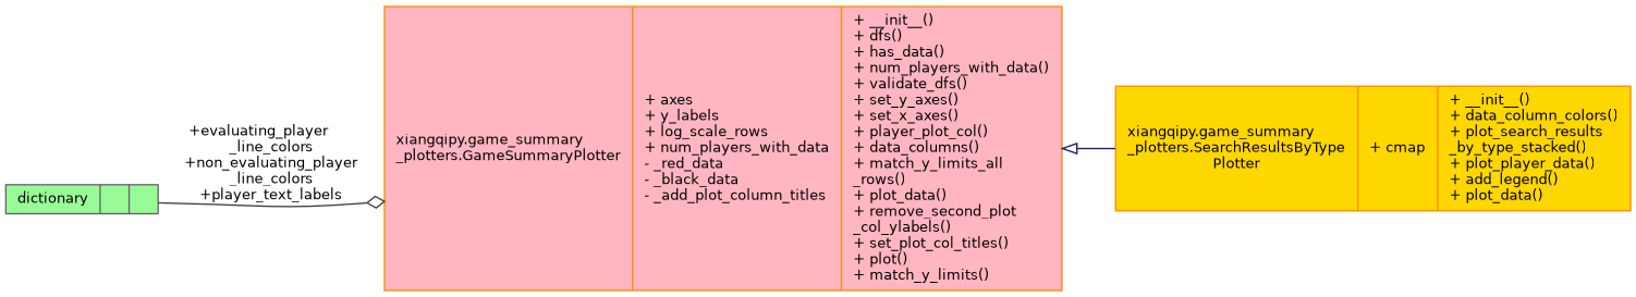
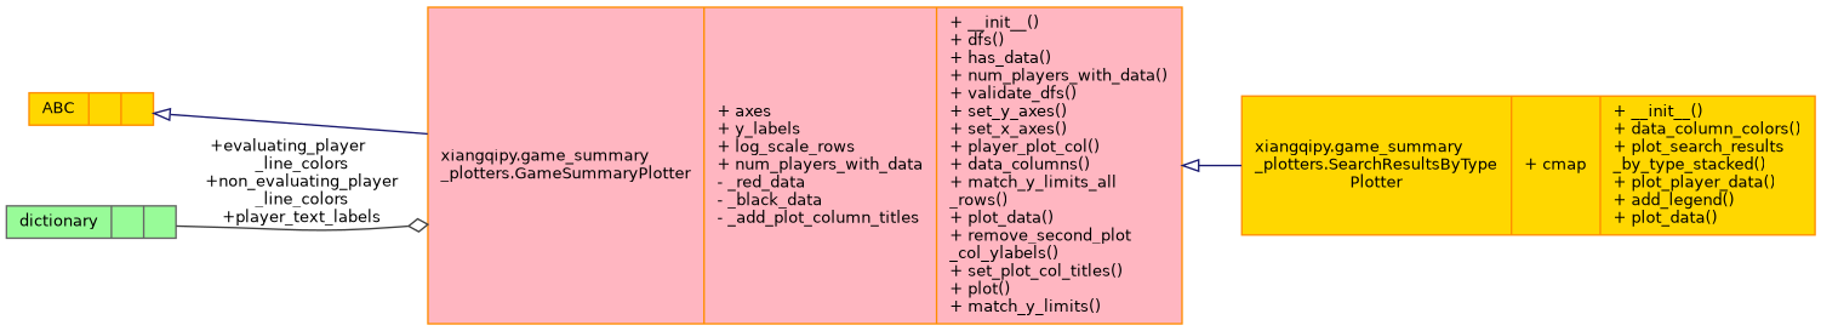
  digraph {
    rankdir=LR
    node [color=darkorange fillcolor=gold fontname=Helvetica fontsize=10 shape=record style=filled]
    edge [arrowtail=onormal color=midnightblue dir=back fontname=Helvetica fontsize=10 labelfontname=Helvetica labelfontsize=10 style=solid]
    n1 [fontcolor=black height=0.2 label="{xiangqipy.game_summary\l_plotters.SearchResultsByType\lPlotter\n|+ cmap\l|+ __init__()\l+ data_column_colors()\l+ plot_search_results\l_by_type_stacked()\l+ plot_player_data()\l+ add_legend()\l+ plot_data()\l}" width=0.4]
    n2 [fillcolor=lightpink height=0.2 label="{xiangqipy.game_summary\l_plotters.GameSummaryPlotter\n|+ axes\l+ y_labels\l+ log_scale_rows\l+ num_players_with_data\l- _red_data\l- _black_data\l- _add_plot_column_titles\l|+ __init__()\l+ dfs()\l+ has_data()\l+ num_players_with_data()\l+ validate_dfs()\l+ set_y_axes()\l+ set_x_axes()\l+ player_plot_col()\l+ data_columns()\l+ match_y_limits_all\l_rows()\l+ plot_data()\l+ remove_second_plot\l_col_ylabels()\l+ set_plot_col_titles()\l+ plot()\l+ match_y_limits()\l}" width=0.4]
+   n3 [height=0.2 label="{ABC\n||}" width=0.4]
    n4 [color=gray40 fillcolor=palegreen height=0.2 label="{dictionary\n||}" width=0.4]
    n2 -> n1
+   n3 -> n2
    n4 -> n2 [arrowhead=odiamond color=grey25 label=" +evaluating_player\l_line_colors\n+non_evaluating_player\l_line_colors\n+player_text_labels" arrowtail="" dir=""]
  }
